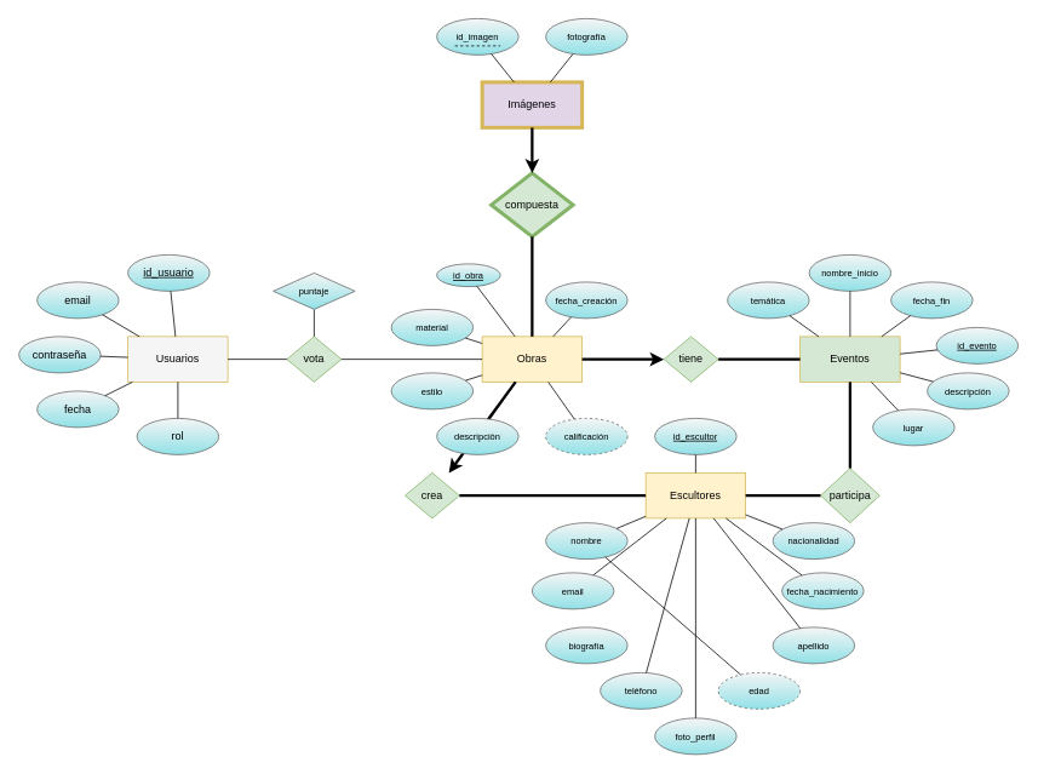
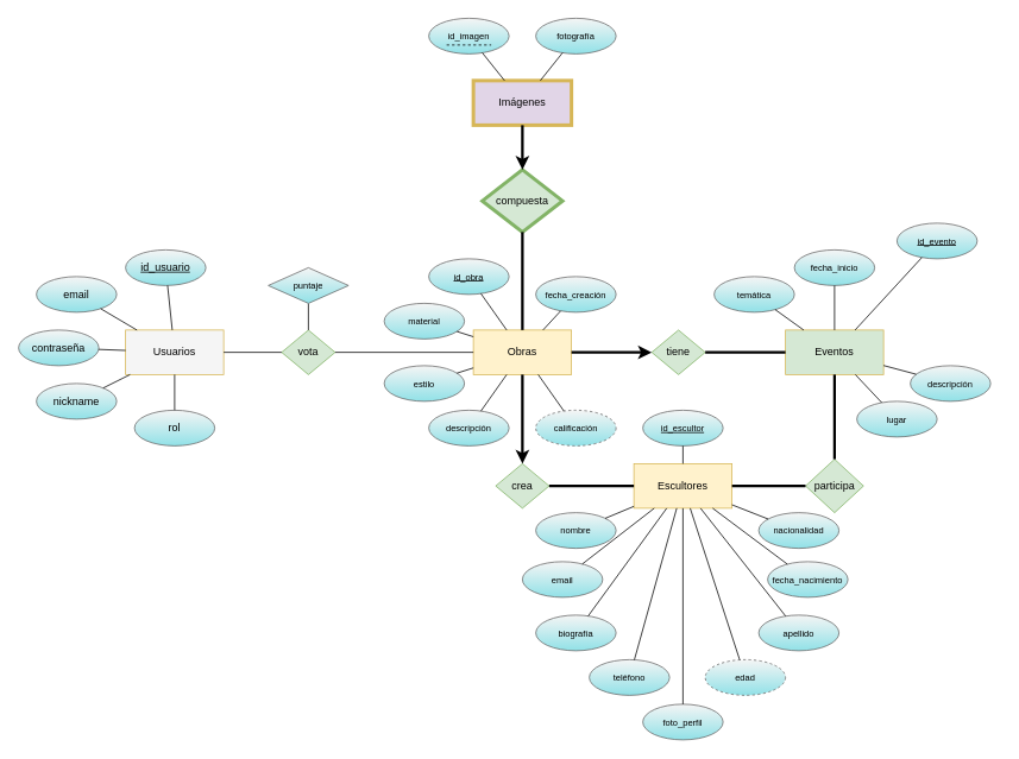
  <mxCell id="0" />
  <mxCell id="1" parent="0" />
  <mxCell id="2" value="Escultores" style="html=1;whiteSpace=wrap;fillColor=#fff2cc;strokeColor=#d6b656;" parent="1" vertex="1"><mxGeometry x="710" y="520" width="110" height="50" as="geometry" /></mxCell>
  <mxCell id="3" value="Imágenes" style="html=1;whiteSpace=wrap;strokeWidth=4;fillColor=#e1d5e7;strokeColor=#d6b656;rounded=0;shadow=0;glass=0;" parent="1" vertex="1"><mxGeometry x="530" y="90" width="110" height="50" as="geometry" /></mxCell>
  <mxCell id="4" value="Eventos" style="html=1;whiteSpace=wrap;fillColor=#d5e8d4;strokeColor=#d6b656;" parent="1" vertex="1"><mxGeometry x="880" y="370" width="110" height="50" as="geometry" /></mxCell>
  <mxCell id="5" value="Obras" style="html=1;whiteSpace=wrap;fillColor=#fff2cc;strokeColor=#d6b656;" parent="1" vertex="1"><mxGeometry x="530" y="370" width="110" height="50" as="geometry" /></mxCell>
  <mxCell id="6" value="tiene" style="strokeWidth=1;html=1;shape=mxgraph.flowchart.decision;whiteSpace=wrap;fillColor=#d5e8d4;strokeColor=#82b366;" parent="1" vertex="1"><mxGeometry x="730" y="370" width="60" height="50" as="geometry" /></mxCell>
  <mxCell id="7" value="" style="endArrow=classic;html=1;rounded=0;strokeWidth=3;" parent="1" source="5" target="6" edge="1"><mxGeometry width="50" height="50" relative="1" as="geometry"><mxPoint x="650" y="410" as="sourcePoint" /><mxPoint x="700" y="360" as="targetPoint" /></mxGeometry></mxCell>
  <mxCell id="8" value="" style="endArrow=none;html=1;rounded=0;strokeWidth=3;" parent="1" source="6" target="4" edge="1"><mxGeometry width="50" height="50" relative="1" as="geometry"><mxPoint x="800" y="410" as="sourcePoint" /><mxPoint x="850" y="360" as="targetPoint" /></mxGeometry></mxCell>
  <mxCell id="9" value="participa" style="strokeWidth=1;html=1;shape=mxgraph.flowchart.decision;whiteSpace=wrap;fillColor=#d5e8d4;strokeColor=#82b366;" parent="1" vertex="1"><mxGeometry x="902.5" y="515" width="65" height="60" as="geometry" /></mxCell>
  <mxCell id="10" value="" style="endArrow=none;html=1;rounded=0;strokeWidth=3;" parent="1" source="2" target="9" edge="1"><mxGeometry width="50" height="50" relative="1" as="geometry"><mxPoint x="715" y="520" as="sourcePoint" /><mxPoint x="805" y="520" as="targetPoint" /></mxGeometry></mxCell>
  <mxCell id="11" value="" style="endArrow=none;html=1;rounded=0;strokeWidth=3;" parent="1" source="9" target="4" edge="1"><mxGeometry width="50" height="50" relative="1" as="geometry"><mxPoint x="810" y="500" as="sourcePoint" /><mxPoint x="870" y="475" as="targetPoint" /></mxGeometry></mxCell>
- <mxCell id="12" value="crea" style="strokeWidth=1;html=1;shape=mxgraph.flowchart.decision;whiteSpace=wrap;fillColor=#d5e8d4;strokeColor=#82b366;" parent="1" vertex="1"><mxGeometry x="445" y="520" width="60" height="50" as="geometry" /></mxCell>
+ <mxCell id="12" value="crea" style="strokeWidth=1;html=1;shape=mxgraph.flowchart.decision;whiteSpace=wrap;fillColor=#d5e8d4;strokeColor=#82b366;" parent="1" vertex="1"><mxGeometry x="555" y="520" width="60" height="50" as="geometry" /></mxCell>
  <mxCell id="13" value="" style="endArrow=none;html=1;rounded=0;strokeWidth=3;" parent="1" source="12" target="2" edge="1"><mxGeometry width="50" height="50" relative="1" as="geometry"><mxPoint x="720" y="490" as="sourcePoint" /><mxPoint x="810" y="490" as="targetPoint" /></mxGeometry></mxCell>
  <mxCell id="14" value="" style="endArrow=classic;html=1;rounded=0;strokeWidth=3;" parent="1" source="5" target="12" edge="1"><mxGeometry width="50" height="50" relative="1" as="geometry"><mxPoint x="630" y="500" as="sourcePoint" /><mxPoint x="720" y="500" as="targetPoint" /></mxGeometry></mxCell>
  <mxCell id="15" value="compuesta" style="strokeWidth=4;html=1;shape=mxgraph.flowchart.decision;whiteSpace=wrap;fillColor=#d5e8d4;strokeColor=#82b366;" parent="1" vertex="1"><mxGeometry x="540" y="190" width="90" height="70" as="geometry" /></mxCell>
  <mxCell id="16" value="Usuarios" style="html=1;whiteSpace=wrap;fillColor=#f5f5f5;strokeColor=#d6b656;" parent="1" vertex="1"><mxGeometry x="140" y="370" width="110" height="50" as="geometry" /></mxCell>
  <mxCell id="17" value="vota" style="strokeWidth=1;html=1;shape=mxgraph.flowchart.decision;whiteSpace=wrap;fillColor=#d5e8d4;strokeColor=#82b366;" parent="1" vertex="1"><mxGeometry x="315" y="370" width="60" height="50" as="geometry" /></mxCell>
  <mxCell id="18" value="" style="endArrow=none;html=1;rounded=0;strokeWidth=1;" parent="1" source="16" target="17" edge="1"><mxGeometry width="50" height="50" relative="1" as="geometry"><mxPoint x="320" y="555" as="sourcePoint" /><mxPoint x="415" y="555" as="targetPoint" /></mxGeometry></mxCell>
  <mxCell id="19" value="" style="endArrow=none;html=1;rounded=0;strokeWidth=1;" parent="1" source="17" target="5" edge="1"><mxGeometry width="50" height="50" relative="1" as="geometry"><mxPoint x="530" y="460" as="sourcePoint" /><mxPoint x="561" y="442" as="targetPoint" /></mxGeometry></mxCell>
  <mxCell id="20" value="" style="endArrow=none;html=1;rounded=0;strokeWidth=3;" parent="1" source="5" target="15" edge="1"><mxGeometry width="50" height="50" relative="1" as="geometry"><mxPoint x="625" y="595" as="sourcePoint" /><mxPoint x="720" y="595" as="targetPoint" /></mxGeometry></mxCell>
  <mxCell id="21" value="" style="endArrow=classic;html=1;rounded=0;strokeWidth=3;" parent="1" source="3" target="15" edge="1"><mxGeometry width="50" height="50" relative="1" as="geometry"><mxPoint x="595" y="370" as="sourcePoint" /><mxPoint x="595" y="510" as="targetPoint" /></mxGeometry></mxCell>
  <mxCell id="22" value="" style="endArrow=none;html=1;rounded=0;strokeWidth=1;" parent="1" source="17" target="23" edge="1"><mxGeometry width="50" height="50" relative="1" as="geometry"><mxPoint x="385" y="405" as="sourcePoint" /><mxPoint x="345" y="320" as="targetPoint" /></mxGeometry></mxCell>
  <mxCell id="23" value="&lt;font style=&quot;font-size: 10px;&quot;&gt;puntaje&lt;/font&gt;" style="rhombus;whiteSpace=wrap;html=1;fillColor=#f5f5f5;strokeColor=#666666;gradientColor=#91E1E7;" vertex="1" parent="1"><mxGeometry x="300" y="300" width="90" height="40" as="geometry" /></mxCell>
- <mxCell id="24" value="&lt;font style=&quot;font-size: 10px;&quot;&gt;nombre_inicio&lt;/font&gt;" style="ellipse;whiteSpace=wrap;html=1;fillColor=#f5f5f5;strokeColor=#666666;gradientColor=#91E1E7;" vertex="1" parent="1"><mxGeometry x="890" y="280" width="90" height="40" as="geometry" /></mxCell>
- <mxCell id="25" value="&lt;font style=&quot;font-size: 10px;&quot;&gt;fecha_fin&lt;/font&gt;" style="ellipse;whiteSpace=wrap;html=1;fillColor=#f5f5f5;strokeColor=#666666;gradientColor=#91E1E7;" vertex="1" parent="1"><mxGeometry x="980" width="90" height="40" as="geometry" y="310" /></mxCell>
- <mxCell id="26" value="&lt;font style=&quot;font-size: 10px;&quot;&gt;id_evento&lt;/font&gt;" style="ellipse;whiteSpace=wrap;html=1;fontStyle=4;fillColor=#f5f5f5;strokeColor=#666666;gradientColor=#91E1E7;" vertex="1" parent="1"><mxGeometry x="1030" y="360" width="90" height="40" as="geometry" /></mxCell>
+ <mxCell id="24" value="&lt;font style=&quot;font-size: 10px;&quot;&gt;fecha_inicio&lt;/font&gt;" style="ellipse;whiteSpace=wrap;html=1;fillColor=#f5f5f5;strokeColor=#666666;gradientColor=#91E1E7;" vertex="1" parent="1"><mxGeometry x="890" y="280" width="90" height="40" as="geometry" /></mxCell>
+ <mxCell id="26" value="&lt;font style=&quot;font-size: 10px;&quot;&gt;id_evento&lt;/font&gt;" style="ellipse;whiteSpace=wrap;html=1;fontStyle=4;fillColor=#f5f5f5;strokeColor=#666666;gradientColor=#91E1E7;" vertex="1" parent="1"><mxGeometry x="1005" y="250" width="90" height="40" as="geometry" /></mxCell>
  <mxCell id="27" value="&lt;font style=&quot;font-size: 10px;&quot;&gt;descripción&lt;/font&gt;" style="ellipse;whiteSpace=wrap;html=1;fillColor=#f5f5f5;strokeColor=#666666;gradientColor=#91E1E7;" vertex="1" parent="1"><mxGeometry x="1020" y="410" width="90" height="40" as="geometry" /></mxCell>
  <mxCell id="28" value="" style="endArrow=none;html=1;rounded=0;" edge="1" parent="1" source="4" target="24"><mxGeometry width="50" height="50" relative="1" as="geometry"><mxPoint x="680" y="410" as="sourcePoint" /><mxPoint x="730" y="360" as="targetPoint" /></mxGeometry></mxCell>
  <mxCell id="29" value="&lt;font style=&quot;font-size: 10px;&quot;&gt;lugar&lt;/font&gt;" style="ellipse;whiteSpace=wrap;html=1;fillColor=#f5f5f5;strokeColor=#666666;gradientColor=#91E1E7;" vertex="1" parent="1"><mxGeometry x="960" y="450" width="90" height="40" as="geometry" /></mxCell>
  <mxCell id="30" value="&lt;font style=&quot;font-size: 10px;&quot;&gt;temática&lt;/font&gt;" style="ellipse;whiteSpace=wrap;html=1;fillColor=#f5f5f5;strokeColor=#666666;gradientColor=#91E1E7;" vertex="1" parent="1"><mxGeometry x="800" width="90" height="40" as="geometry" y="310" /></mxCell>
  <mxCell id="31" value="" style="endArrow=none;html=1;rounded=0;" edge="1" parent="1" source="30" target="4"><mxGeometry width="50" height="50" relative="1" as="geometry"><mxPoint x="680" y="410" as="sourcePoint" /><mxPoint x="730" y="360" as="targetPoint" /></mxGeometry></mxCell>
- <mxCell id="32" value="" style="endArrow=none;html=1;rounded=0;" edge="1" parent="1" source="4" target="25"><mxGeometry width="50" height="50" relative="1" as="geometry"><mxPoint x="680" y="410" as="sourcePoint" /><mxPoint x="730" y="360" as="targetPoint" /></mxGeometry></mxCell>
  <mxCell id="33" value="" style="endArrow=none;html=1;rounded=0;" edge="1" parent="1" source="4" target="26"><mxGeometry width="50" height="50" relative="1" as="geometry"><mxPoint x="965" y="380" as="sourcePoint" /><mxPoint x="990" y="349" as="targetPoint" /></mxGeometry></mxCell>
  <mxCell id="34" value="" style="endArrow=none;html=1;rounded=0;" edge="1" parent="1" source="4" target="27"><mxGeometry width="50" height="50" relative="1" as="geometry"><mxPoint x="1000" y="390" as="sourcePoint" /><mxPoint x="1036" y="380" as="targetPoint" /></mxGeometry></mxCell>
  <mxCell id="35" value="" style="endArrow=none;html=1;rounded=0;" edge="1" parent="1" source="29" target="4"><mxGeometry width="50" height="50" relative="1" as="geometry"><mxPoint x="1010" y="400" as="sourcePoint" /><mxPoint x="1046" y="390" as="targetPoint" /></mxGeometry></mxCell>
  <mxCell id="36" value="&lt;div style=&quot;font-size: 11px;&quot;&gt;&lt;font style=&quot;font-size: 10px;&quot;&gt;nombre&lt;/font&gt;&lt;/div&gt;" style="ellipse;whiteSpace=wrap;html=1;fillColor=#f5f5f5;strokeColor=#666666;gradientColor=#91E1E7;" vertex="1" parent="1"><mxGeometry x="600" y="575" width="90" height="40" as="geometry" /></mxCell>
  <mxCell id="37" value="&lt;font style=&quot;font-size: 10px;&quot;&gt;biografía&lt;/font&gt;" style="ellipse;whiteSpace=wrap;html=1;fillColor=#f5f5f5;strokeColor=#666666;gradientColor=#91E1E7;" vertex="1" parent="1"><mxGeometry x="600" y="690" width="90" height="40" as="geometry" /></mxCell>
  <mxCell id="38" value="&lt;font style=&quot;font-size: 10px;&quot;&gt;apellido&lt;/font&gt;" style="ellipse;whiteSpace=wrap;html=1;fillColor=#f5f5f5;strokeColor=#666666;gradientColor=#91E1E7;" vertex="1" parent="1"><mxGeometry x="850" y="690" width="90" height="40" as="geometry" /></mxCell>
  <mxCell id="39" value="&lt;font style=&quot;font-size: 10px;&quot;&gt;email&lt;/font&gt;" style="ellipse;whiteSpace=wrap;html=1;fillColor=#f5f5f5;strokeColor=#666666;gradientColor=#91E1E7;" vertex="1" parent="1"><mxGeometry x="585" y="630" width="90" height="40" as="geometry" /></mxCell>
  <mxCell id="40" value="&lt;font style=&quot;font-size: 10px;&quot;&gt;teléfono&lt;/font&gt;" style="ellipse;whiteSpace=wrap;html=1;fillColor=#f5f5f5;strokeColor=#666666;gradientColor=#91E1E7;" vertex="1" parent="1"><mxGeometry x="660" y="740" width="90" height="40" as="geometry" /></mxCell>
  <mxCell id="41" value="&lt;font style=&quot;font-size: 10px;&quot;&gt;nacionalidad&lt;/font&gt;" style="ellipse;whiteSpace=wrap;html=1;fillColor=#f5f5f5;strokeColor=#666666;gradientColor=#91E1E7;" vertex="1" parent="1"><mxGeometry x="850" y="575" width="90" height="40" as="geometry" /></mxCell>
  <mxCell id="42" value="&lt;font style=&quot;font-size: 10px;&quot;&gt;fecha_nacimiento&lt;/font&gt;" style="ellipse;whiteSpace=wrap;html=1;fillColor=#f5f5f5;strokeColor=#666666;gradientColor=#91E1E7;" vertex="1" parent="1"><mxGeometry x="860" y="630" width="90" height="40" as="geometry" /></mxCell>
  <mxCell id="43" value="&lt;font style=&quot;font-size: 10px;&quot;&gt;edad&lt;/font&gt;" style="ellipse;whiteSpace=wrap;html=1;dashed=1;fillColor=#f5f5f5;strokeColor=#666666;gradientColor=#91E1E7;" vertex="1" parent="1"><mxGeometry x="790" y="740" width="90" height="40" as="geometry" /></mxCell>
  <mxCell id="44" value="&lt;font style=&quot;font-size: 10px;&quot;&gt;foto_perfil&lt;/font&gt;" style="ellipse;whiteSpace=wrap;html=1;fillColor=#f5f5f5;strokeColor=#666666;gradientColor=#91E1E7;" vertex="1" parent="1"><mxGeometry x="720" y="790" width="90" height="40" as="geometry" /></mxCell>
  <mxCell id="45" value="" style="endArrow=none;html=1;rounded=0;" edge="1" parent="1" source="41" target="2"><mxGeometry width="50" height="50" relative="1" as="geometry"><mxPoint x="1020" y="680" as="sourcePoint" /><mxPoint x="975" y="430" as="targetPoint" /></mxGeometry></mxCell>
  <mxCell id="46" value="" style="endArrow=none;html=1;rounded=0;" edge="1" parent="1" source="2" target="42"><mxGeometry width="50" height="50" relative="1" as="geometry"><mxPoint x="861" y="587" as="sourcePoint" /><mxPoint x="830" y="576" as="targetPoint" /></mxGeometry></mxCell>
  <mxCell id="47" value="" style="endArrow=none;html=1;rounded=0;" edge="1" parent="1" source="38" target="2"><mxGeometry width="50" height="50" relative="1" as="geometry"><mxPoint x="806" y="580" as="sourcePoint" /><mxPoint x="883" y="642" as="targetPoint" /></mxGeometry></mxCell>
  <mxCell id="48" value="" style="endArrow=none;html=1;rounded=0;" edge="1" parent="1" source="2" target="44"><mxGeometry width="50" height="50" relative="1" as="geometry"><mxPoint x="890" y="701" as="sourcePoint" /><mxPoint x="795" y="580" as="targetPoint" /></mxGeometry></mxCell>
  <mxCell id="49" value="" style="endArrow=none;html=1;rounded=0;" edge="1" parent="1" source="36" target="2"><mxGeometry width="50" height="50" relative="1" as="geometry"><mxPoint x="775" y="580" as="sourcePoint" /><mxPoint x="775" y="650" as="targetPoint" /></mxGeometry></mxCell>
  <mxCell id="50" value="" style="endArrow=none;html=1;rounded=0;" edge="1" parent="1" source="39" target="2"><mxGeometry width="50" height="50" relative="1" as="geometry"><mxPoint x="688" y="591" as="sourcePoint" /><mxPoint x="720" y="578" as="targetPoint" /></mxGeometry></mxCell>
+ <mxCell id="51" value="" style="endArrow=none;html=1;rounded=0;" edge="1" parent="1" source="37" target="2"><mxGeometry width="50" height="50" relative="1" as="geometry"><mxPoint x="698" y="601" as="sourcePoint" /><mxPoint x="730" y="588" as="targetPoint" /></mxGeometry></mxCell>
  <mxCell id="52" value="" style="endArrow=none;html=1;rounded=0;" edge="1" parent="1" source="40" target="2"><mxGeometry width="50" height="50" relative="1" as="geometry"><mxPoint x="669" y="701" as="sourcePoint" /><mxPoint x="757" y="580" as="targetPoint" /></mxGeometry></mxCell>
- <mxCell id="53" value="" style="endArrow=none;html=1;rounded=0;" edge="1" parent="1" source="43" target="36"><mxGeometry width="50" height="50" relative="1" as="geometry"><mxPoint x="679" y="711" as="sourcePoint" /><mxPoint x="767" y="590" as="targetPoint" /></mxGeometry></mxCell>
+ <mxCell id="53" value="" style="endArrow=none;html=1;rounded=0;" edge="1" parent="1" source="43" target="2"><mxGeometry width="50" height="50" relative="1" as="geometry"><mxPoint x="679" y="711" as="sourcePoint" /><mxPoint x="767" y="590" as="targetPoint" /></mxGeometry></mxCell>
  <mxCell id="54" value="&lt;font style=&quot;font-size: 10px;&quot;&gt;id_escultor&lt;/font&gt;" style="ellipse;whiteSpace=wrap;html=1;fontStyle=4;fillColor=#f5f5f5;strokeColor=#666666;gradientColor=#91E1E7;" vertex="1" parent="1"><mxGeometry x="720" y="460" width="90" height="40" as="geometry" /></mxCell>
  <mxCell id="55" value="" style="endArrow=none;html=1;rounded=0;" edge="1" parent="1" source="2" target="54"><mxGeometry width="50" height="50" relative="1" as="geometry"><mxPoint x="660" y="570" as="sourcePoint" /><mxPoint x="710" y="520" as="targetPoint" /></mxGeometry></mxCell>
- <mxCell id="56" value="&lt;u&gt;&lt;font style=&quot;font-size: 10px;&quot;&gt;id_obra&lt;/font&gt;&lt;/u&gt;" style="ellipse;whiteSpace=wrap;html=1;fillColor=#f5f5f5;strokeColor=#666666;gradientColor=#91E1E7;" vertex="1" parent="1"><mxGeometry x="480" y="290" width="70" height="25" as="geometry" /></mxCell>
+ <mxCell id="56" value="&lt;u&gt;&lt;font style=&quot;font-size: 10px;&quot;&gt;id_obra&lt;/font&gt;&lt;/u&gt;" style="ellipse;whiteSpace=wrap;html=1;fillColor=#f5f5f5;strokeColor=#666666;gradientColor=#91E1E7;" vertex="1" parent="1"><mxGeometry x="480" y="290" width="90" height="40" as="geometry" /></mxCell>
  <mxCell id="57" value="&lt;font style=&quot;font-size: 10px;&quot;&gt;descripción&lt;/font&gt;" style="ellipse;whiteSpace=wrap;html=1;fillColor=#f5f5f5;strokeColor=#666666;gradientColor=#91E1E7;" vertex="1" parent="1"><mxGeometry x="480" y="460" width="90" height="40" as="geometry" /></mxCell>
  <mxCell id="58" value="&lt;font style=&quot;font-size: 10px;&quot;&gt;fecha_creación&lt;/font&gt;" style="ellipse;whiteSpace=wrap;html=1;fillColor=#f5f5f5;strokeColor=#666666;gradientColor=#91E1E7;" vertex="1" parent="1"><mxGeometry x="600" width="90" height="40" as="geometry" y="310" /></mxCell>
  <mxCell id="59" value="&lt;font style=&quot;font-size: 10px;&quot;&gt;material&lt;/font&gt;" style="ellipse;whiteSpace=wrap;html=1;fillColor=#f5f5f5;strokeColor=#666666;gradientColor=#91E1E7;" vertex="1" parent="1"><mxGeometry x="430" y="340" width="90" height="40" as="geometry" /></mxCell>
  <mxCell id="60" value="&lt;div&gt;&lt;font style=&quot;font-size: 10px;&quot;&gt;estilo&lt;/font&gt;&lt;/div&gt;" style="ellipse;whiteSpace=wrap;html=1;fillColor=#f5f5f5;strokeColor=#666666;gradientColor=#91E1E7;" vertex="1" parent="1"><mxGeometry x="430" y="410" width="90" height="40" as="geometry" /></mxCell>
  <mxCell id="61" value="" style="endArrow=none;html=1;rounded=0;fontFamily=Helvetica;fontSize=12;fontColor=default;" edge="1" parent="1" source="5" target="56"><mxGeometry width="50" height="50" relative="1" as="geometry"><mxPoint x="530" y="420" as="sourcePoint" /><mxPoint x="580" y="370" as="targetPoint" /></mxGeometry></mxCell>
  <mxCell id="62" value="" style="endArrow=none;html=1;rounded=0;fontFamily=Helvetica;fontSize=12;fontColor=default;" edge="1" parent="1" source="5" target="58"><mxGeometry width="50" height="50" relative="1" as="geometry"><mxPoint x="577" y="380" as="sourcePoint" /><mxPoint x="549" y="339" as="targetPoint" /></mxGeometry></mxCell>
  <mxCell id="63" value="" style="endArrow=none;html=1;rounded=0;fontFamily=Helvetica;fontSize=12;fontColor=default;" edge="1" parent="1" source="5" target="59"><mxGeometry width="50" height="50" relative="1" as="geometry"><mxPoint x="616" y="380" as="sourcePoint" /><mxPoint x="649" y="339" as="targetPoint" /></mxGeometry></mxCell>
  <mxCell id="64" value="" style="endArrow=none;html=1;rounded=0;fontFamily=Helvetica;fontSize=12;fontColor=default;" edge="1" parent="1" source="5" target="60"><mxGeometry width="50" height="50" relative="1" as="geometry"><mxPoint x="540" y="387" as="sourcePoint" /><mxPoint x="522" y="382" as="targetPoint" /></mxGeometry></mxCell>
  <mxCell id="65" value="" style="endArrow=none;html=1;rounded=0;fontFamily=Helvetica;fontSize=12;fontColor=default;" edge="1" parent="1" source="5" target="57"><mxGeometry width="50" height="50" relative="1" as="geometry"><mxPoint x="540" y="423" as="sourcePoint" /><mxPoint x="522" y="428" as="targetPoint" /></mxGeometry></mxCell>
  <mxCell id="66" value="&lt;font style=&quot;font-size: 10px;&quot;&gt;calificación&lt;/font&gt;" style="ellipse;whiteSpace=wrap;html=1;fillColor=#f5f5f5;strokeColor=#666666;gradientColor=#91E1E7;dashed=1;" vertex="1" parent="1"><mxGeometry x="600" y="460" width="90" height="40" as="geometry" /></mxCell>
  <mxCell id="67" value="" style="endArrow=none;html=1;rounded=0;fontFamily=Helvetica;fontSize=12;fontColor=default;" edge="1" parent="1" source="5" target="66"><mxGeometry width="50" height="50" relative="1" as="geometry"><mxPoint x="618" y="380" as="sourcePoint" /><mxPoint x="638" y="358" as="targetPoint" /></mxGeometry></mxCell>
  <mxCell id="68" value="&lt;div&gt;&lt;font style=&quot;font-size: 10px;&quot;&gt;id_imagen&lt;/font&gt;&lt;/div&gt;" style="ellipse;whiteSpace=wrap;html=1;fillColor=#f5f5f5;strokeColor=#666666;gradientColor=#91E1E7;" vertex="1" parent="1"><mxGeometry x="480" y="20" width="90" height="40" as="geometry" /></mxCell>
  <mxCell id="69" value="&lt;font style=&quot;font-size: 10px;&quot;&gt;fotografía&lt;br&gt;&lt;/font&gt;" style="ellipse;whiteSpace=wrap;html=1;fillColor=#f5f5f5;strokeColor=#666666;gradientColor=#91E1E7;" vertex="1" parent="1"><mxGeometry x="600" y="20" width="90" height="40" as="geometry" /></mxCell>
  <mxCell id="70" value="" style="endArrow=none;html=1;rounded=0;fontFamily=Helvetica;fontSize=12;fontColor=default;" edge="1" parent="1" source="68" target="3"><mxGeometry width="50" height="50" relative="1" as="geometry"><mxPoint x="550" y="200" as="sourcePoint" /><mxPoint x="600" y="150" as="targetPoint" /></mxGeometry></mxCell>
  <mxCell id="71" value="" style="endArrow=none;html=1;rounded=0;fontFamily=Helvetica;fontSize=12;fontColor=default;" edge="1" parent="1" source="3" target="69"><mxGeometry width="50" height="50" relative="1" as="geometry"><mxPoint x="550" y="200" as="sourcePoint" /><mxPoint x="600" y="150" as="targetPoint" /></mxGeometry></mxCell>
  <mxCell id="72" value="" style="endArrow=none;dashed=1;html=1;rounded=0;fontFamily=Helvetica;fontSize=12;fontColor=default;" edge="1" parent="1"><mxGeometry width="50" height="50" relative="1" as="geometry"><mxPoint x="500" y="50" as="sourcePoint" /><mxPoint x="550" y="50" as="targetPoint" /></mxGeometry></mxCell>
  <mxCell id="73" value="id_usuario" style="ellipse;whiteSpace=wrap;html=1;fillColor=#f5f5f5;strokeColor=#666666;gradientColor=#91E1E7;fontStyle=4" vertex="1" parent="1"><mxGeometry x="140" y="280" width="90" height="40" as="geometry" /></mxCell>
  <mxCell id="74" value="email" style="ellipse;whiteSpace=wrap;html=1;fillColor=#f5f5f5;strokeColor=#666666;gradientColor=#91E1E7;" vertex="1" parent="1"><mxGeometry x="40" width="90" height="40" as="geometry" y="310" /></mxCell>
  <mxCell id="75" value="contraseña" style="ellipse;whiteSpace=wrap;html=1;fillColor=#f5f5f5;strokeColor=#666666;gradientColor=#91E1E7;" vertex="1" parent="1"><mxGeometry x="20" y="370" width="90" height="40" as="geometry" /></mxCell>
- <mxCell id="76" value="fecha" style="ellipse;whiteSpace=wrap;html=1;fillColor=#f5f5f5;strokeColor=#666666;gradientColor=#91E1E7;" vertex="1" parent="1"><mxGeometry x="40" y="430" width="90" height="40" as="geometry" /></mxCell>
+ <mxCell id="76" value="nickname" style="ellipse;whiteSpace=wrap;html=1;fillColor=#f5f5f5;strokeColor=#666666;gradientColor=#91E1E7;" vertex="1" parent="1"><mxGeometry x="40" y="430" width="90" height="40" as="geometry" /></mxCell>
  <mxCell id="77" value="rol" style="ellipse;whiteSpace=wrap;html=1;fillColor=#f5f5f5;strokeColor=#666666;gradientColor=#91E1E7;" vertex="1" parent="1"><mxGeometry x="150" y="460" width="90" height="40" as="geometry" /></mxCell>
  <mxCell id="78" value="" style="endArrow=none;html=1;rounded=0;fontFamily=Helvetica;fontSize=12;fontColor=default;" edge="1" parent="1" source="16" target="73"><mxGeometry width="50" height="50" relative="1" as="geometry"><mxPoint x="310" y="480" as="sourcePoint" /><mxPoint x="360" y="430" as="targetPoint" /></mxGeometry></mxCell>
  <mxCell id="79" value="" style="endArrow=none;html=1;rounded=0;fontFamily=Helvetica;fontSize=12;fontColor=default;" edge="1" parent="1" source="16" target="74"><mxGeometry width="50" height="50" relative="1" as="geometry"><mxPoint x="202" y="380" as="sourcePoint" /><mxPoint x="197" y="330" as="targetPoint" /></mxGeometry></mxCell>
  <mxCell id="80" value="" style="endArrow=none;html=1;rounded=0;fontFamily=Helvetica;fontSize=12;fontColor=default;" edge="1" parent="1" source="16" target="75"><mxGeometry width="50" height="50" relative="1" as="geometry"><mxPoint x="163" y="380" as="sourcePoint" /><mxPoint x="122" y="356" as="targetPoint" /></mxGeometry></mxCell>
  <mxCell id="81" value="" style="endArrow=none;html=1;rounded=0;fontFamily=Helvetica;fontSize=12;fontColor=default;" edge="1" parent="1" source="16" target="76"><mxGeometry width="50" height="50" relative="1" as="geometry"><mxPoint x="150" y="403" as="sourcePoint" /><mxPoint x="120" y="402" as="targetPoint" /></mxGeometry></mxCell>
  <mxCell id="82" value="" style="endArrow=none;html=1;rounded=0;fontFamily=Helvetica;fontSize=12;fontColor=default;" edge="1" parent="1" source="16" target="77"><mxGeometry width="50" height="50" relative="1" as="geometry"><mxPoint x="155" y="430" as="sourcePoint" /><mxPoint x="125" y="445" as="targetPoint" /></mxGeometry></mxCell>
